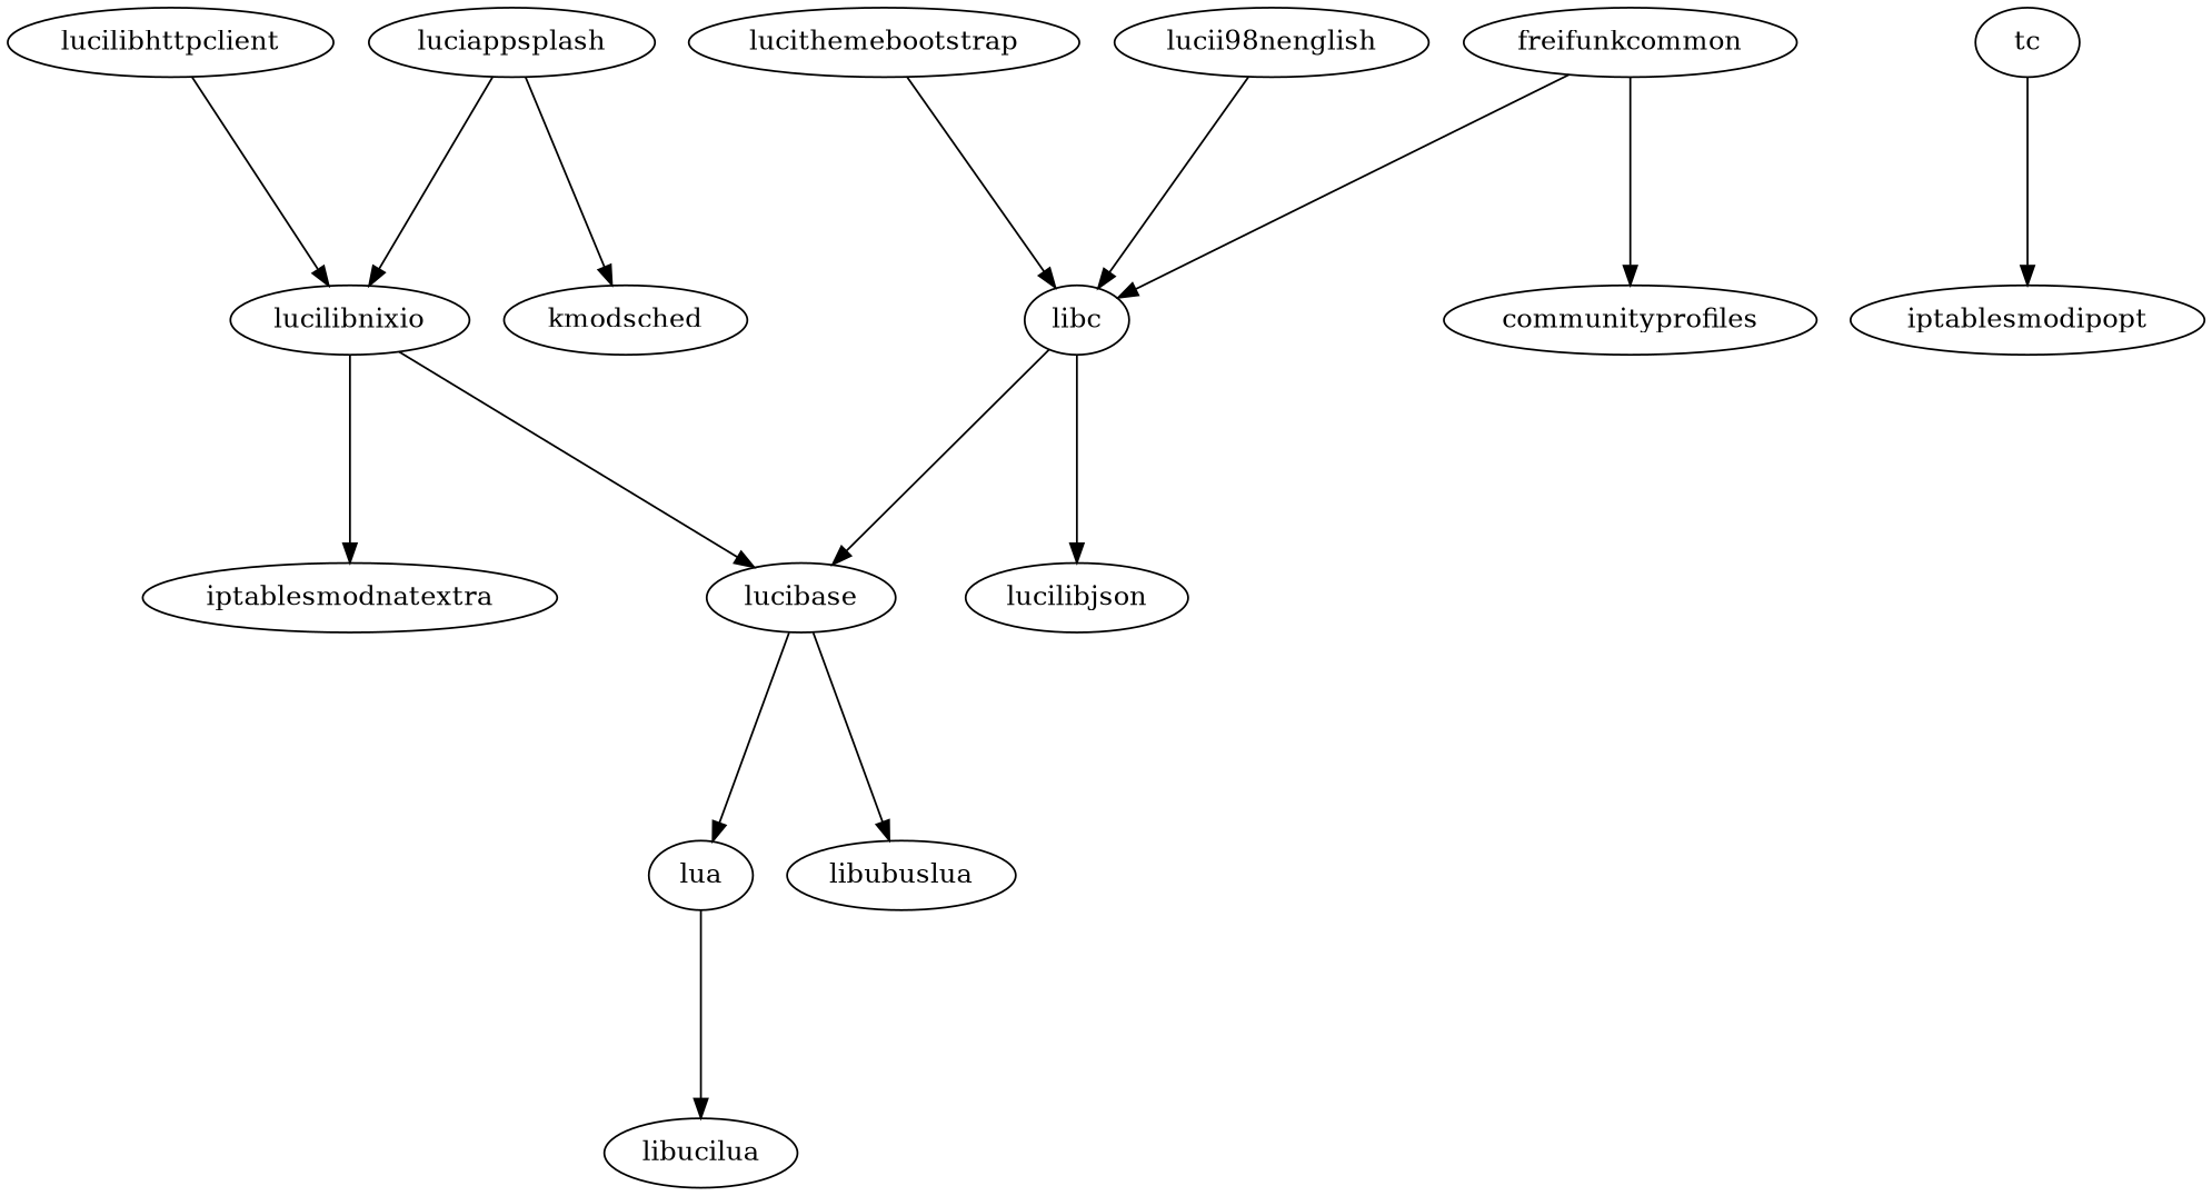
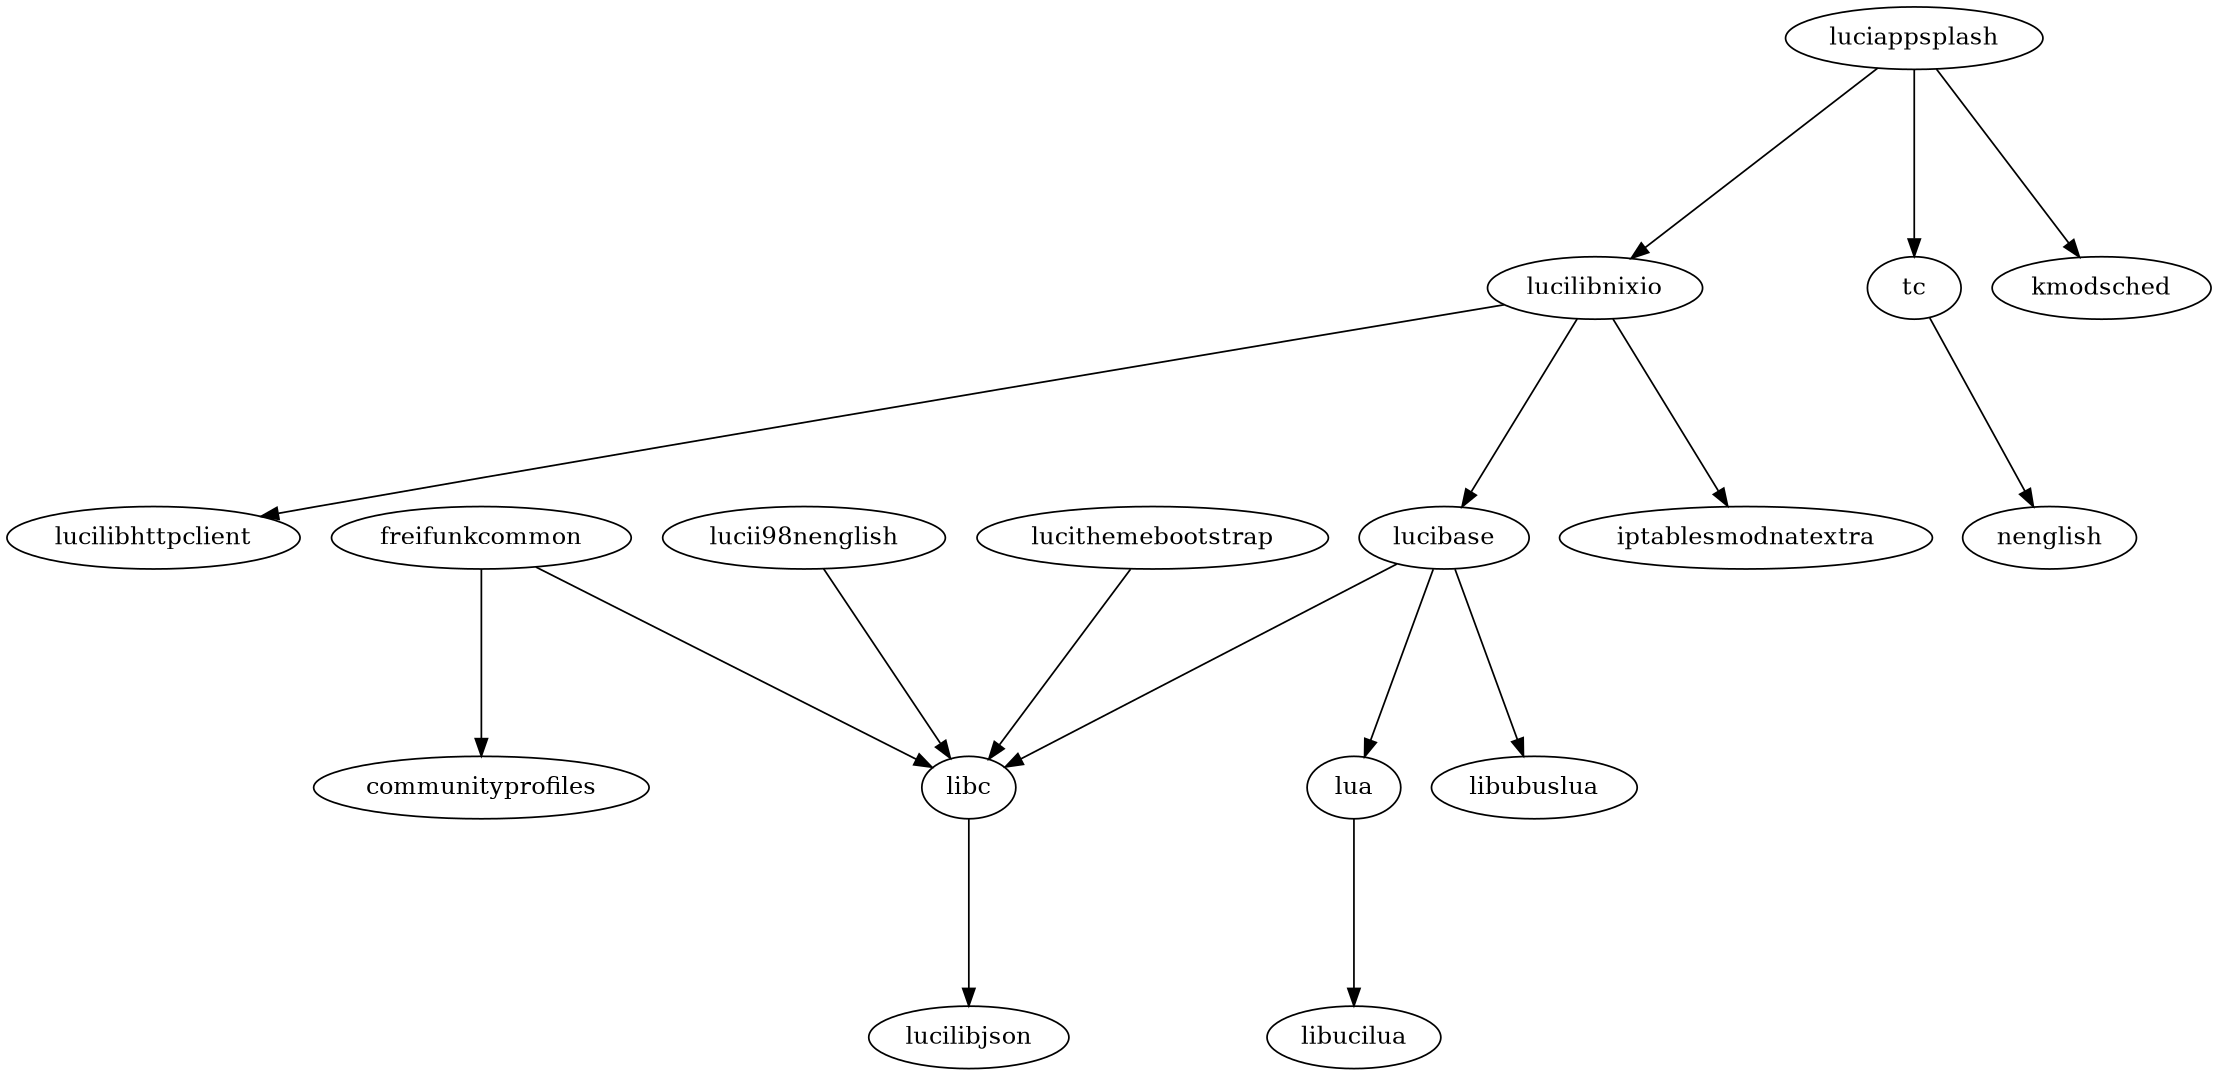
  digraph {
    fontname=Monospace
    ranksep=1.5
    splines=true
    edge [arrowsize=1.0]
    lucilibhttpclient
    lucilibnixio
    lucibase
    libc
    lua
    libubuslua
    iptablesmodnatextra
    lucilibjson
    libucilua
    n10 [label=lucii98nenglish]
    luciappsplash
    tc
    kmodsched
-   iptablesmodipopt
+   iptablesmodipopt [label=nenglish]
    freifunkcommon
    communityprofiles
    lucithemebootstrap
-   lucilibhttpclient -> lucilibnixio
+   lucilibnixio -> lucilibhttpclient
    lucilibnixio -> lucibase
    lucilibnixio -> iptablesmodnatextra
-   libc -> lucibase
+   lucibase -> libc
    lucibase -> lua
    lucibase -> libubuslua
    libc -> lucilibjson
    lua -> libucilua
    n10 -> libc
    luciappsplash -> lucilibnixio
+   luciappsplash -> tc
    luciappsplash -> kmodsched
    tc -> iptablesmodipopt
    freifunkcommon -> libc
    freifunkcommon -> communityprofiles
    lucithemebootstrap -> libc
  }
